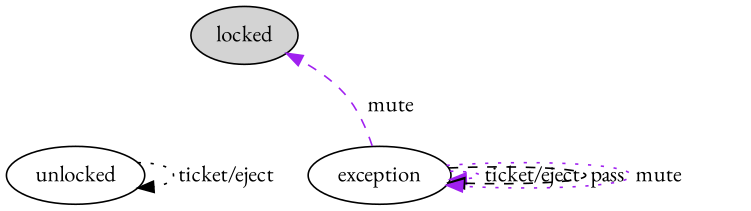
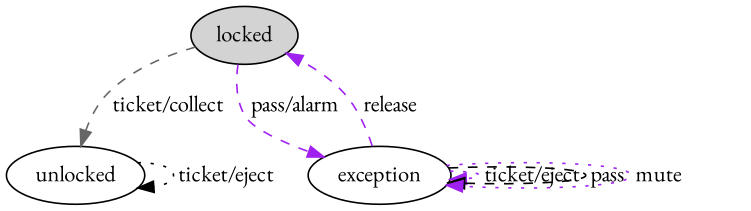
  digraph {
    fontname="EB Garamond"
    node [fontname="EB Garamond" shape=ellipse]
    edge [color=purple fontname="EB Garamond" style=dashed]
    n1 [label=locked style=filled]
    n2 [label=unlocked]
    n3 [label=exception]
+   n1 -> n2 [color=gray40 label=" ticket/collect "]
+   n1 -> n3 [label=" pass/alarm "]
    n2 -> n2 [color=black label=" ticket/eject " style=dotted]
-   n3 -> n1 [label=" mute "]
+   n3 -> n1 [label=" release "]
    n3 -> n3 [label=" ticket/eject " style=dotted]
    n3 -> n3 [color=black label=" pass "]
    n3 -> n3 [label=" mute " style=dotted]
  }
